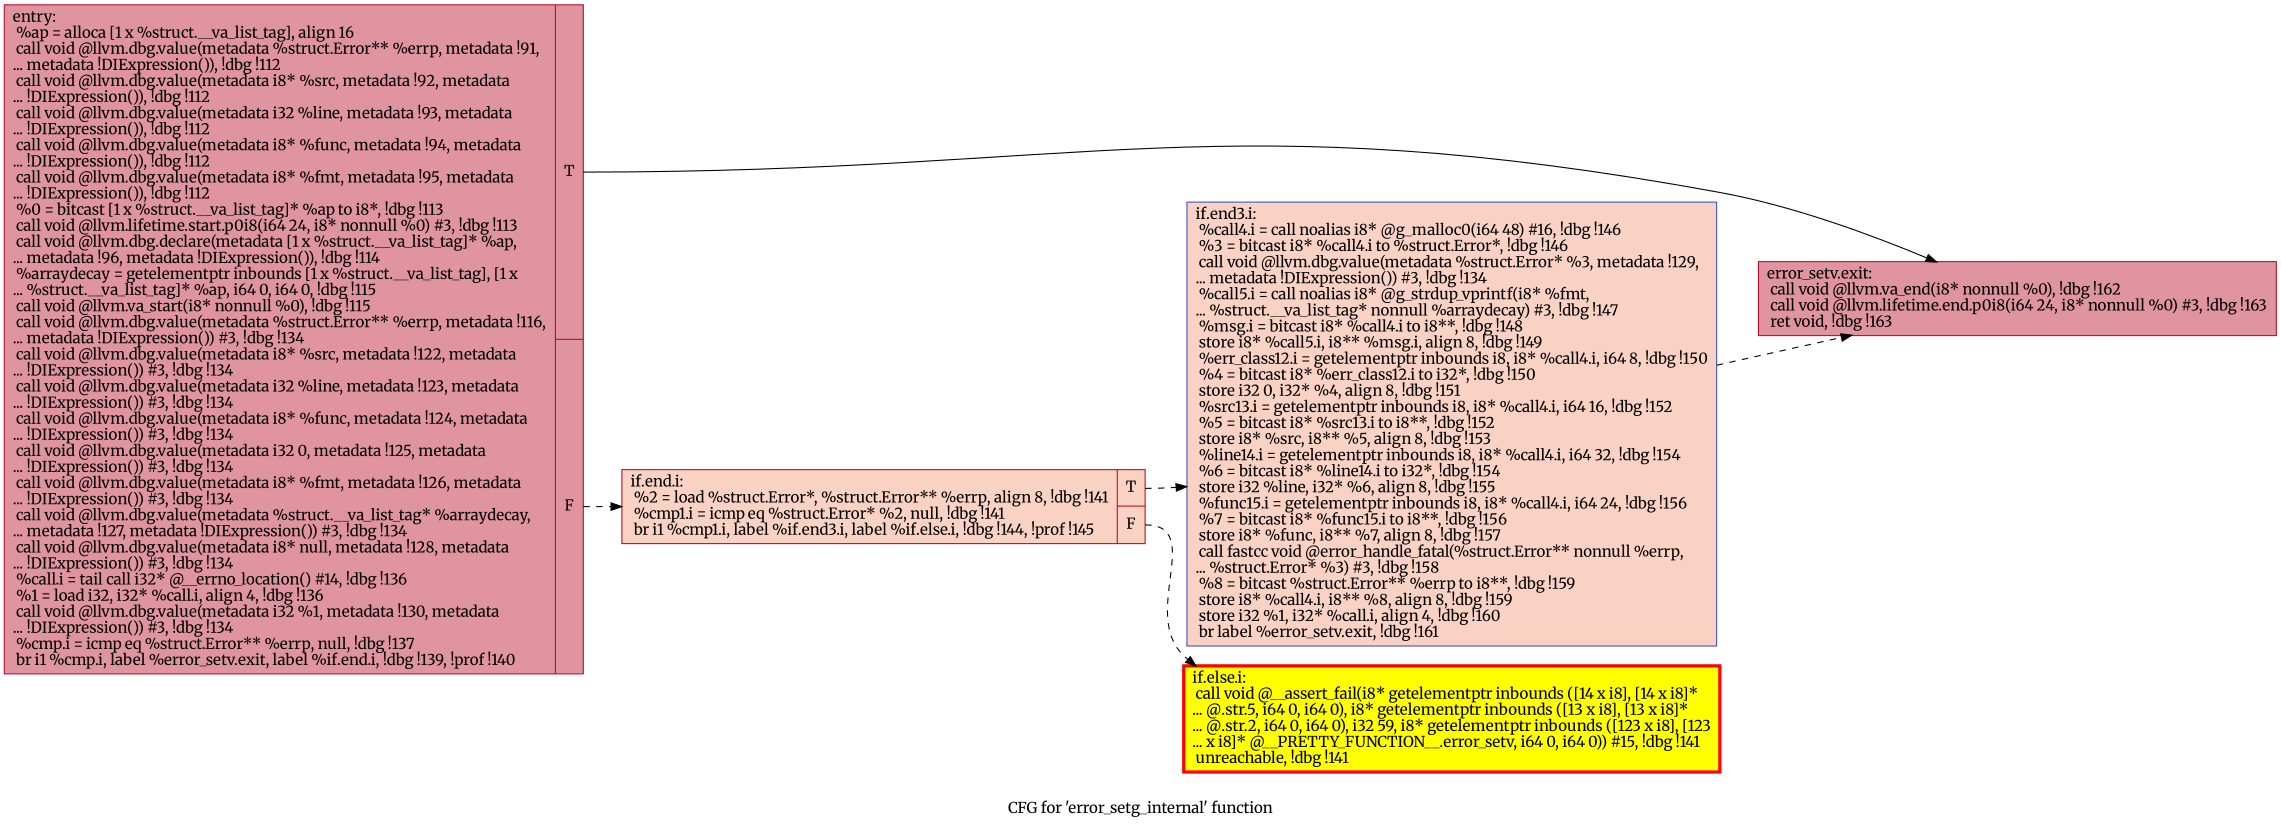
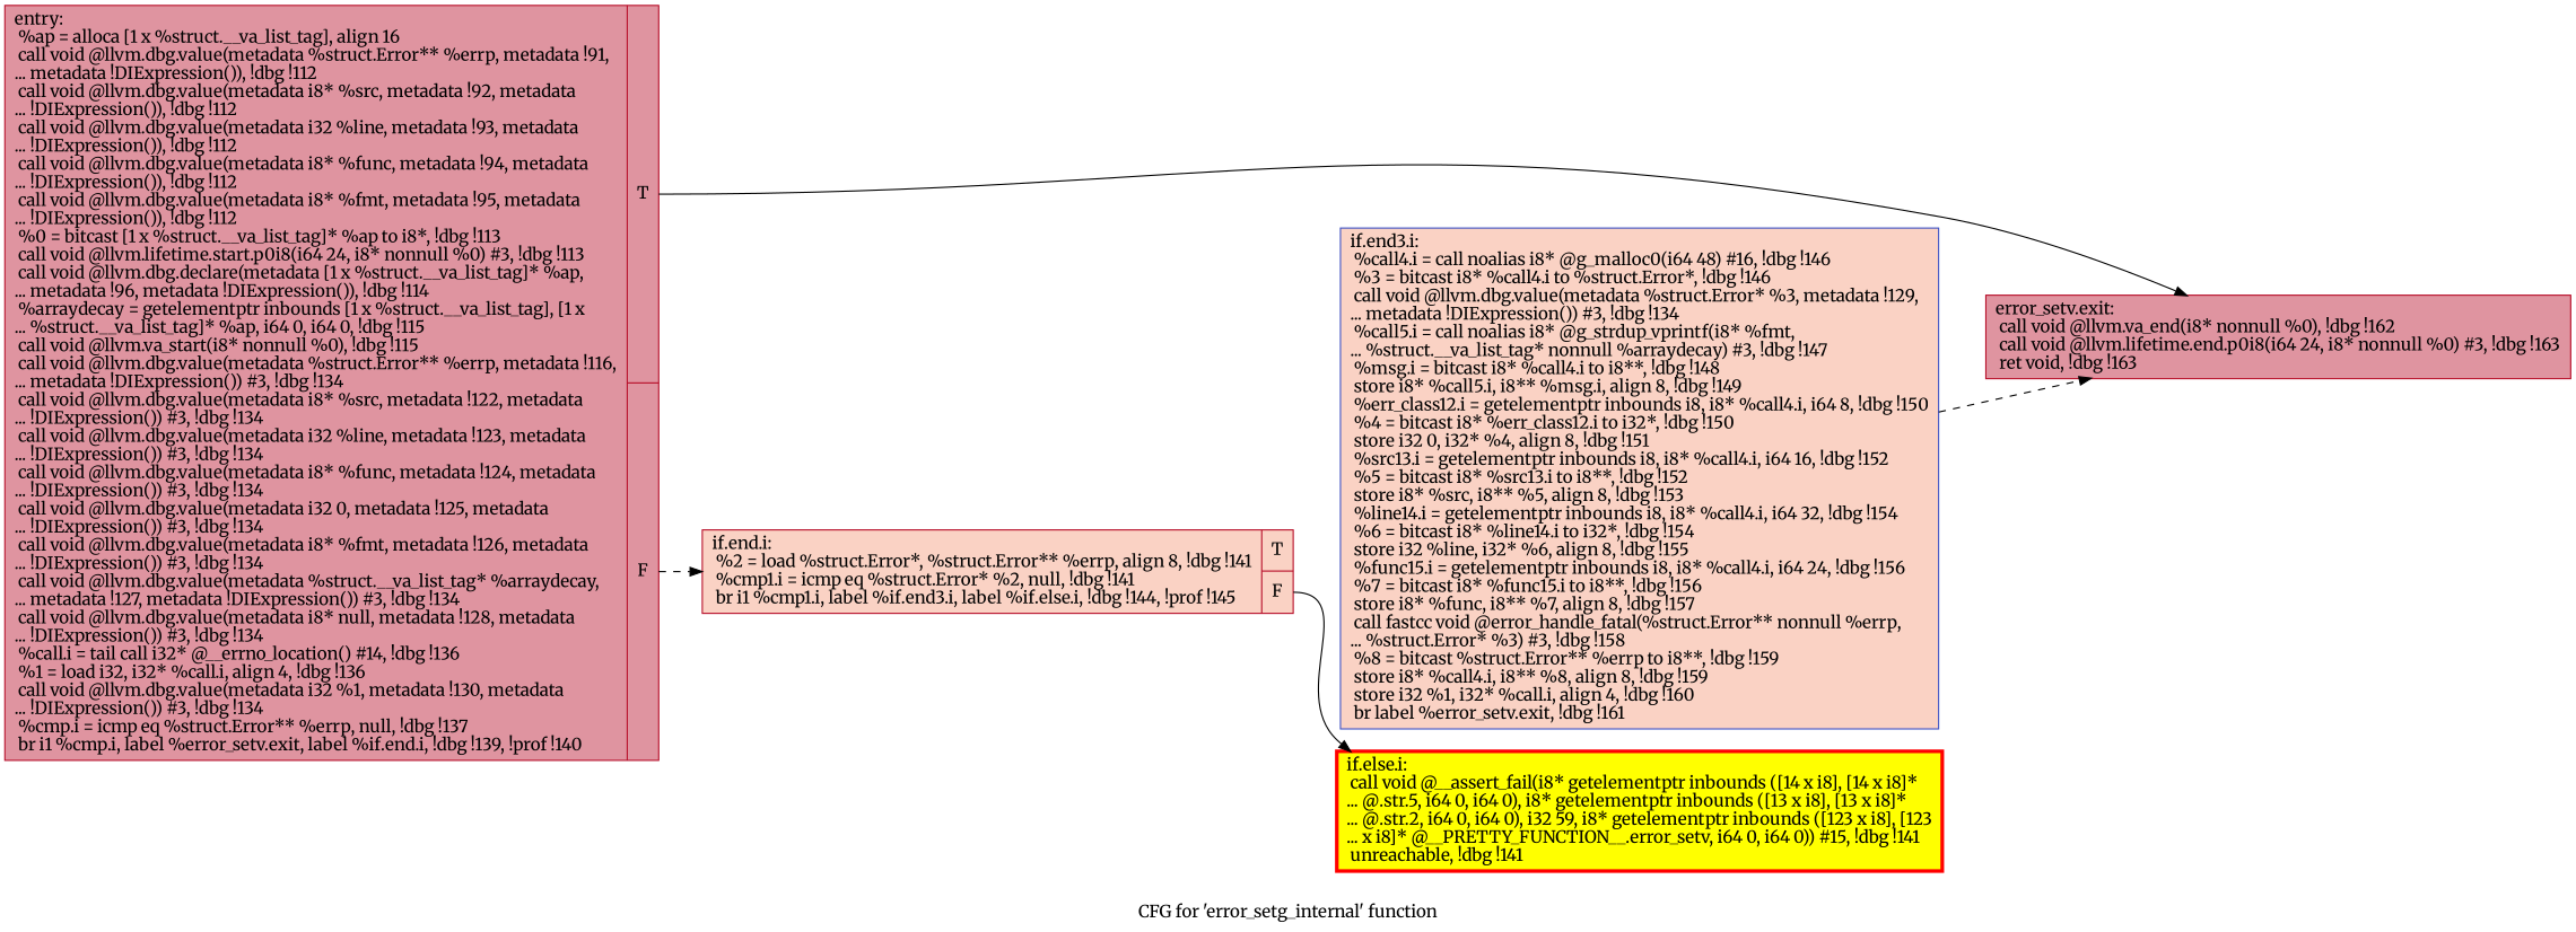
  digraph {
    fontname=Merriweather
    label="CFG for 'error_setg_internal' function"
    rankdir=LR
    node [color="#b70d28ff" fillcolor="#b70d2870" fontname=Merriweather shape=record style=filled]
    edge [fontname=Merriweather style=dashed tailport=s0]
    n1 [label="{entry:\l  %ap = alloca [1 x %struct.__va_list_tag], align 16\l  call void @llvm.dbg.value(metadata %struct.Error** %errp, metadata !91,\l... metadata !DIExpression()), !dbg !112\l  call void @llvm.dbg.value(metadata i8* %src, metadata !92, metadata\l... !DIExpression()), !dbg !112\l  call void @llvm.dbg.value(metadata i32 %line, metadata !93, metadata\l... !DIExpression()), !dbg !112\l  call void @llvm.dbg.value(metadata i8* %func, metadata !94, metadata\l... !DIExpression()), !dbg !112\l  call void @llvm.dbg.value(metadata i8* %fmt, metadata !95, metadata\l... !DIExpression()), !dbg !112\l  %0 = bitcast [1 x %struct.__va_list_tag]* %ap to i8*, !dbg !113\l  call void @llvm.lifetime.start.p0i8(i64 24, i8* nonnull %0) #3, !dbg !113\l  call void @llvm.dbg.declare(metadata [1 x %struct.__va_list_tag]* %ap,\l... metadata !96, metadata !DIExpression()), !dbg !114\l  %arraydecay = getelementptr inbounds [1 x %struct.__va_list_tag], [1 x\l... %struct.__va_list_tag]* %ap, i64 0, i64 0, !dbg !115\l  call void @llvm.va_start(i8* nonnull %0), !dbg !115\l  call void @llvm.dbg.value(metadata %struct.Error** %errp, metadata !116,\l... metadata !DIExpression()) #3, !dbg !134\l  call void @llvm.dbg.value(metadata i8* %src, metadata !122, metadata\l... !DIExpression()) #3, !dbg !134\l  call void @llvm.dbg.value(metadata i32 %line, metadata !123, metadata\l... !DIExpression()) #3, !dbg !134\l  call void @llvm.dbg.value(metadata i8* %func, metadata !124, metadata\l... !DIExpression()) #3, !dbg !134\l  call void @llvm.dbg.value(metadata i32 0, metadata !125, metadata\l... !DIExpression()) #3, !dbg !134\l  call void @llvm.dbg.value(metadata i8* %fmt, metadata !126, metadata\l... !DIExpression()) #3, !dbg !134\l  call void @llvm.dbg.value(metadata %struct.__va_list_tag* %arraydecay,\l... metadata !127, metadata !DIExpression()) #3, !dbg !134\l  call void @llvm.dbg.value(metadata i8* null, metadata !128, metadata\l... !DIExpression()) #3, !dbg !134\l  %call.i = tail call i32* @__errno_location() #14, !dbg !136\l  %1 = load i32, i32* %call.i, align 4, !dbg !136\l  call void @llvm.dbg.value(metadata i32 %1, metadata !130, metadata\l... !DIExpression()) #3, !dbg !134\l  %cmp.i = icmp eq %struct.Error** %errp, null, !dbg !137\l  br i1 %cmp.i, label %error_setv.exit, label %if.end.i, !dbg !139, !prof !140\l|{<s0>T|<s1>F}}"]
    n2 [label="{error_setv.exit:                                  \l  call void @llvm.va_end(i8* nonnull %0), !dbg !162\l  call void @llvm.lifetime.end.p0i8(i64 24, i8* nonnull %0) #3, !dbg !163\l  ret void, !dbg !163\l}"]
    n3 [fillcolor="#f4987a70" label="{if.end.i:                                         \l  %2 = load %struct.Error*, %struct.Error** %errp, align 8, !dbg !141\l  %cmp1.i = icmp eq %struct.Error* %2, null, !dbg !141\l  br i1 %cmp1.i, label %if.end3.i, label %if.else.i, !dbg !144, !prof !145\l|{<s0>T|<s1>F}}"]
    n4 [color="#3d50c3ff" fillcolor="#f4987a70" label="{if.end3.i:                                        \l  %call4.i = call noalias i8* @g_malloc0(i64 48) #16, !dbg !146\l  %3 = bitcast i8* %call4.i to %struct.Error*, !dbg !146\l  call void @llvm.dbg.value(metadata %struct.Error* %3, metadata !129,\l... metadata !DIExpression()) #3, !dbg !134\l  %call5.i = call noalias i8* @g_strdup_vprintf(i8* %fmt,\l... %struct.__va_list_tag* nonnull %arraydecay) #3, !dbg !147\l  %msg.i = bitcast i8* %call4.i to i8**, !dbg !148\l  store i8* %call5.i, i8** %msg.i, align 8, !dbg !149\l  %err_class12.i = getelementptr inbounds i8, i8* %call4.i, i64 8, !dbg !150\l  %4 = bitcast i8* %err_class12.i to i32*, !dbg !150\l  store i32 0, i32* %4, align 8, !dbg !151\l  %src13.i = getelementptr inbounds i8, i8* %call4.i, i64 16, !dbg !152\l  %5 = bitcast i8* %src13.i to i8**, !dbg !152\l  store i8* %src, i8** %5, align 8, !dbg !153\l  %line14.i = getelementptr inbounds i8, i8* %call4.i, i64 32, !dbg !154\l  %6 = bitcast i8* %line14.i to i32*, !dbg !154\l  store i32 %line, i32* %6, align 8, !dbg !155\l  %func15.i = getelementptr inbounds i8, i8* %call4.i, i64 24, !dbg !156\l  %7 = bitcast i8* %func15.i to i8**, !dbg !156\l  store i8* %func, i8** %7, align 8, !dbg !157\l  call fastcc void @error_handle_fatal(%struct.Error** nonnull %errp,\l... %struct.Error* %3) #3, !dbg !158\l  %8 = bitcast %struct.Error** %errp to i8**, !dbg !159\l  store i8* %call4.i, i8** %8, align 8, !dbg !159\l  store i32 %1, i32* %call.i, align 4, !dbg !160\l  br label %error_setv.exit, !dbg !161\l}"]
    n5 [color=red fillcolor=yellow label="{if.else.i:                                        \l  call void @__assert_fail(i8* getelementptr inbounds ([14 x i8], [14 x i8]*\l... @.str.5, i64 0, i64 0), i8* getelementptr inbounds ([13 x i8], [13 x i8]*\l... @.str.2, i64 0, i64 0), i32 59, i8* getelementptr inbounds ([123 x i8], [123\l... x i8]* @__PRETTY_FUNCTION__.error_setv, i64 0, i64 0)) #15, !dbg !141\l  unreachable, !dbg !141\l}" penwidth=3.0]
    n1 -> n2 [style=solid]
    n1 -> n3 [tailport=s1]
-   n3 -> n4
-   n3 -> n5 [tailport=s1]
+   n3 -> n5 [style=solid tailport=s1]
    n4 -> n2
  }
